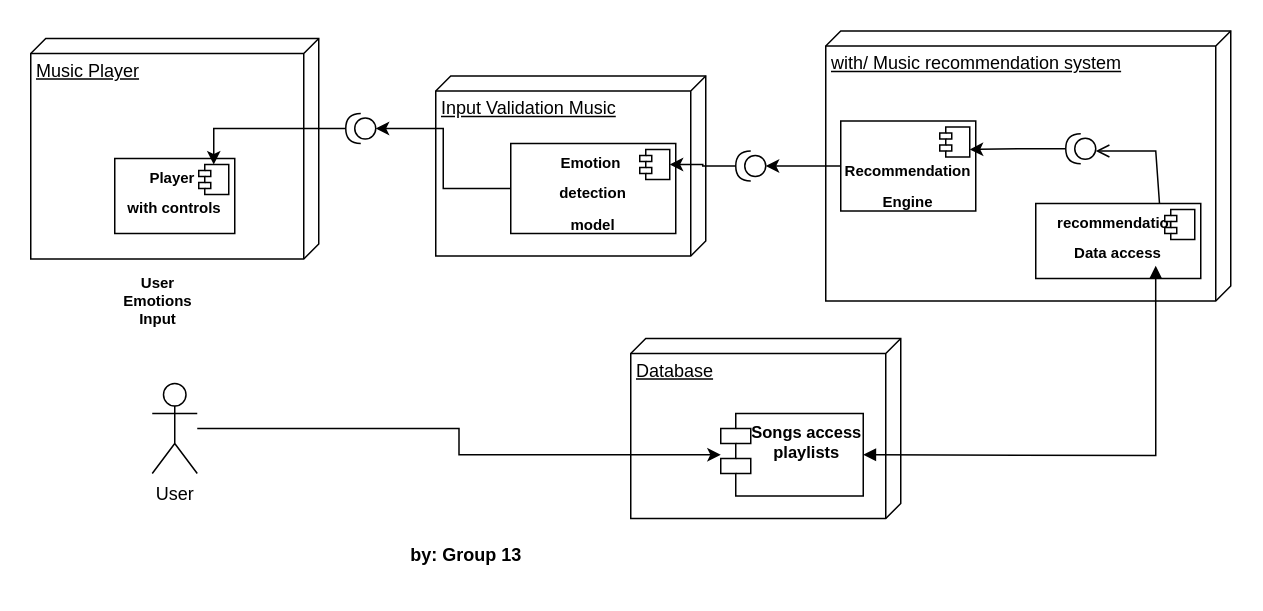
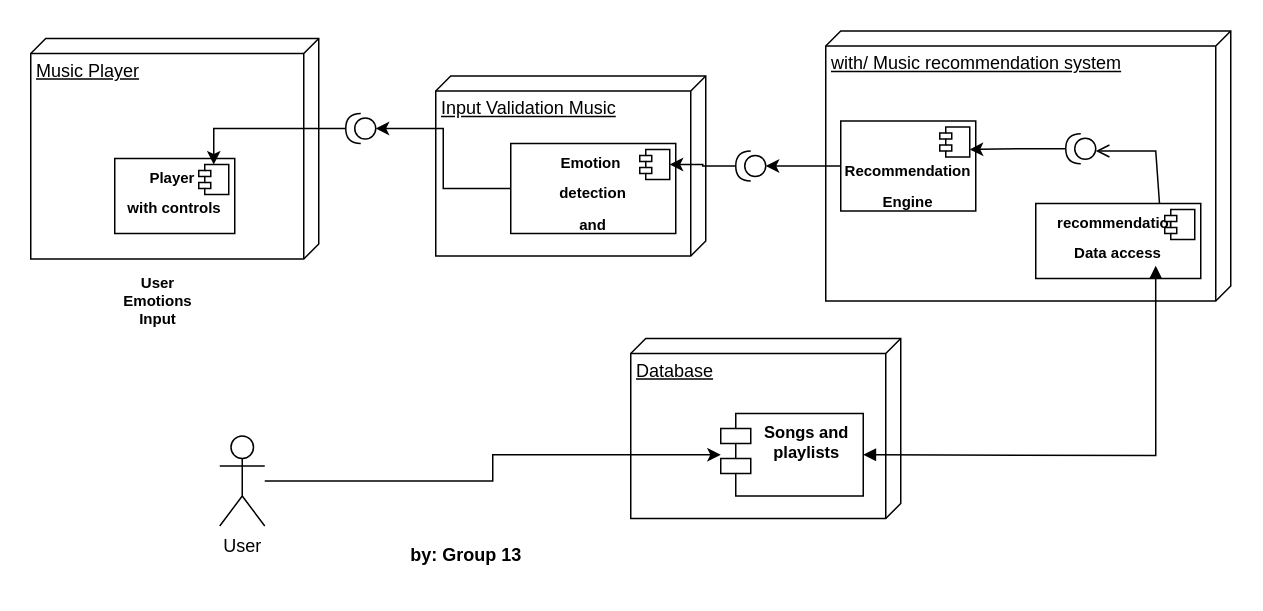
  <mxCell id="0" />
  <mxCell id="1" parent="0" />
  <mxCell id="2" value="Music Player" style="verticalAlign=top;align=left;spacingTop=8;spacingLeft=2;spacingRight=12;shape=cube;size=10;direction=south;fontStyle=4;html=1;" parent="1" vertex="1"><mxGeometry x="20" y="25" width="192" height="147" as="geometry" /></mxCell>
  <mxCell id="3" value="with/ Music recommendation system" style="verticalAlign=top;align=left;spacingTop=8;spacingLeft=2;spacingRight=12;shape=cube;size=10;direction=south;fontStyle=4;html=1;" parent="1" vertex="1"><mxGeometry x="550" y="20" width="270" height="180" as="geometry" /></mxCell>
  <mxCell id="4" value="Input Validation Music" style="verticalAlign=top;align=left;spacingTop=8;spacingLeft=2;spacingRight=12;shape=cube;size=10;direction=south;fontStyle=4;html=1;" parent="1" vertex="1"><mxGeometry x="290" y="50" width="180" height="120" as="geometry" /></mxCell>
  <mxCell id="5" value="&lt;span style=&quot;border-color: var(--border-color); text-align: center;&quot;&gt;&lt;font style=&quot;font-size: 12px;&quot;&gt;Database&lt;/font&gt;&lt;/span&gt;" style="verticalAlign=top;align=left;spacingTop=8;spacingLeft=2;spacingRight=12;shape=cube;size=10;direction=south;fontStyle=4;html=1;" parent="1" vertex="1"><mxGeometry x="420" y="225" width="180" height="120" as="geometry" /></mxCell>
  <mxCell id="6" value="" style="edgeStyle=orthogonalEdgeStyle;rounded=0;orthogonalLoop=1;jettySize=auto;html=1;fontSize=10;" parent="1" source="7" target="27" edge="1"><mxGeometry relative="1" as="geometry" /></mxCell>
  <mxCell id="7" value="&lt;p style=&quot;margin:0px;margin-top:6px;text-align:center;&quot;&gt;&lt;b&gt;&lt;br&gt;&lt;/b&gt;&lt;/p&gt;&lt;p style=&quot;margin:0px;margin-top:6px;text-align:center;&quot;&gt;&lt;font style=&quot;font-size: 10px;&quot;&gt;&lt;b&gt;Recommendation&lt;/b&gt;&lt;/font&gt;&lt;/p&gt;&lt;p style=&quot;margin:0px;margin-top:6px;text-align:center;&quot;&gt;&lt;font style=&quot;font-size: 10px;&quot;&gt;&lt;b&gt;Engine&lt;/b&gt;&lt;/font&gt;&lt;/p&gt;" style="align=left;overflow=fill;html=1;dropTarget=0;" parent="1" vertex="1"><mxGeometry x="560" y="80" width="90" height="60" as="geometry" /></mxCell>
  <mxCell id="8" value="" style="shape=component;jettyWidth=8;jettyHeight=4;" parent="7" vertex="1"><mxGeometry x="1" width="20" height="20" relative="1" as="geometry"><mxPoint x="-24" y="4" as="offset" /></mxGeometry></mxCell>
  <mxCell id="9" value="&lt;p style=&quot;margin:0px;margin-top:6px;text-align:center;&quot;&gt;&lt;span style=&quot;font-size: 10px;&quot;&gt;&lt;b&gt;recommendation&lt;/b&gt;&lt;/span&gt;&lt;/p&gt;&lt;p style=&quot;margin:0px;margin-top:6px;text-align:center;&quot;&gt;&lt;span style=&quot;font-size: 10px;&quot;&gt;&lt;b&gt;Data access&lt;/b&gt;&lt;/span&gt;&lt;/p&gt;" style="align=left;overflow=fill;html=1;dropTarget=0;" parent="1" vertex="1"><mxGeometry x="690" y="135" width="110" height="50" as="geometry" /></mxCell>
  <mxCell id="10" value="" style="shape=component;jettyWidth=8;jettyHeight=4;" parent="9" vertex="1"><mxGeometry x="1" width="20" height="20" relative="1" as="geometry"><mxPoint x="-24" y="4" as="offset" /></mxGeometry></mxCell>
  <mxCell id="11" value="&lt;p style=&quot;margin:0px;margin-top:6px;text-align:center;&quot;&gt;&lt;span style=&quot;font-size: 10px;&quot;&gt;&lt;b&gt;Player&amp;nbsp;&lt;/b&gt;&lt;/span&gt;&lt;/p&gt;&lt;p style=&quot;margin:0px;margin-top:6px;text-align:center;&quot;&gt;&lt;span style=&quot;font-size: 10px;&quot;&gt;&lt;b&gt;with controls&lt;/b&gt;&lt;/span&gt;&lt;/p&gt;" style="align=left;overflow=fill;html=1;dropTarget=0;" parent="1" vertex="1"><mxGeometry x="76" y="105" width="80" height="50" as="geometry" /></mxCell>
  <mxCell id="12" value="" style="shape=component;jettyWidth=8;jettyHeight=4;" parent="11" vertex="1"><mxGeometry x="1" width="20" height="20" relative="1" as="geometry"><mxPoint x="-24" y="4" as="offset" /></mxGeometry></mxCell>
  <mxCell id="13" value="" style="edgeStyle=orthogonalEdgeStyle;rounded=0;orthogonalLoop=1;jettySize=auto;html=1;fontSize=10;" parent="1" source="14" target="21" edge="1"><mxGeometry relative="1" as="geometry" /></mxCell>
- <mxCell id="14" value="&lt;p style=&quot;margin:0px;margin-top:6px;text-align:center;&quot;&gt;&lt;font style=&quot;font-size: 10px;&quot;&gt;&lt;b style=&quot;&quot;&gt;Emotion&amp;nbsp;&lt;/b&gt;&lt;/font&gt;&lt;/p&gt;&lt;p style=&quot;margin:0px;margin-top:6px;text-align:center;&quot;&gt;&lt;font style=&quot;font-size: 10px;&quot;&gt;&lt;b&gt;detection&lt;/b&gt;&lt;/font&gt;&lt;/p&gt;&lt;p style=&quot;margin:0px;margin-top:6px;text-align:center;&quot;&gt;&lt;font style=&quot;font-size: 10px;&quot;&gt;&lt;b&gt;model&lt;/b&gt;&lt;/font&gt;&lt;/p&gt;" style="align=left;overflow=fill;html=1;dropTarget=0;" parent="1" vertex="1"><mxGeometry x="340" y="95" width="110" height="60" as="geometry" /></mxCell>
+ <mxCell id="14" value="&lt;p style=&quot;margin:0px;margin-top:6px;text-align:center;&quot;&gt;&lt;font style=&quot;font-size: 10px;&quot;&gt;&lt;b style=&quot;&quot;&gt;Emotion&amp;nbsp;&lt;/b&gt;&lt;/font&gt;&lt;/p&gt;&lt;p style=&quot;margin:0px;margin-top:6px;text-align:center;&quot;&gt;&lt;font style=&quot;font-size: 10px;&quot;&gt;&lt;b&gt;detection&lt;/b&gt;&lt;/font&gt;&lt;/p&gt;&lt;p style=&quot;margin:0px;margin-top:6px;text-align:center;&quot;&gt;&lt;font style=&quot;font-size: 10px;&quot;&gt;&lt;b&gt;and&lt;/b&gt;&lt;/font&gt;&lt;/p&gt;" style="align=left;overflow=fill;html=1;dropTarget=0;" parent="1" vertex="1"><mxGeometry x="340" y="95" width="110" height="60" as="geometry" /></mxCell>
  <mxCell id="15" value="" style="shape=component;jettyWidth=8;jettyHeight=4;" parent="14" vertex="1"><mxGeometry x="1" width="20" height="20" relative="1" as="geometry"><mxPoint x="-24" y="4" as="offset" /></mxGeometry></mxCell>
  <mxCell id="16" style="edgeStyle=orthogonalEdgeStyle;rounded=0;orthogonalLoop=1;jettySize=auto;html=1;entryX=1;entryY=0.75;entryDx=0;entryDy=0;" parent="1" source="17" target="8" edge="1"><mxGeometry relative="1" as="geometry" /></mxCell>
  <mxCell id="17" value="" style="shape=providedRequiredInterface;html=1;verticalLabelPosition=bottom;sketch=0;strokeWidth=1;rotation=-180;" parent="1" vertex="1"><mxGeometry x="710" y="88.5" width="20" height="20" as="geometry" /></mxCell>
- <mxCell id="18" value="Songs access &#10;playlists" style="shape=module;align=left;spacingLeft=20;align=center;verticalAlign=top;strokeWidth=1;fontSize=11;fontStyle=1" parent="1" vertex="1"><mxGeometry x="480" y="275" width="95" height="55" as="geometry" /></mxCell>
+ <mxCell id="18" value="Songs and &#10;playlists" style="shape=module;align=left;spacingLeft=20;align=center;verticalAlign=top;strokeWidth=1;fontSize=11;fontStyle=1" parent="1" vertex="1"><mxGeometry x="480" y="275" width="95" height="55" as="geometry" /></mxCell>
  <mxCell id="19" value="" style="endArrow=block;startArrow=block;endFill=1;startFill=1;html=1;rounded=0;strokeWidth=1;entryX=1;entryY=0.5;entryDx=0;entryDy=0;exitX=0.727;exitY=0.83;exitDx=0;exitDy=0;exitPerimeter=0;" parent="1" edge="1" target="18" source="9"><mxGeometry width="160" relative="1" as="geometry"><mxPoint x="767.5" y="125" as="sourcePoint" /><mxPoint x="770" y="305" as="targetPoint" /><Array as="points"><mxPoint x="770" y="303" /></Array></mxGeometry></mxCell>
  <mxCell id="20" value="" style="edgeStyle=orthogonalEdgeStyle;rounded=0;orthogonalLoop=1;jettySize=auto;html=1;strokeWidth=1;" parent="1" source="21" target="12" edge="1"><mxGeometry relative="1" as="geometry" /></mxCell>
  <mxCell id="21" value="" style="shape=providedRequiredInterface;html=1;verticalLabelPosition=bottom;sketch=0;strokeWidth=1;rotation=-180;" parent="1" vertex="1"><mxGeometry x="230" y="75" width="20" height="20" as="geometry" /></mxCell>
  <mxCell id="22" style="edgeStyle=orthogonalEdgeStyle;rounded=0;orthogonalLoop=1;jettySize=auto;html=1;" parent="1" source="23" target="18" edge="1"><mxGeometry relative="1" as="geometry" /></mxCell>
- <mxCell id="23" value="User" style="shape=umlActor;verticalLabelPosition=bottom;verticalAlign=top;html=1;strokeWidth=1;" parent="1" vertex="1"><mxGeometry x="101" y="255" width="30" height="60" as="geometry" /></mxCell>
+ <mxCell id="23" value="User" style="shape=umlActor;verticalLabelPosition=bottom;verticalAlign=top;html=1;strokeWidth=1;" parent="1" vertex="1"><mxGeometry x="146" y="290" width="30" height="60" as="geometry" /></mxCell>
  <mxCell id="24" value="" style="endArrow=open;endFill=1;endSize=7;html=1;rounded=0;strokeWidth=1;exitX=0.75;exitY=0;exitDx=0;exitDy=0;" parent="1" edge="1" source="9"><mxGeometry width="160" relative="1" as="geometry"><mxPoint x="770" y="130" as="sourcePoint" /><mxPoint x="730" y="100" as="targetPoint" /><Array as="points"><mxPoint x="770" y="100" /></Array></mxGeometry></mxCell>
  <mxCell id="25" value="&lt;b&gt;User Emotions Input&lt;/b&gt;" style="text;strokeColor=none;align=center;fillColor=none;html=1;verticalAlign=middle;whiteSpace=wrap;rounded=0;fontSize=10;" parent="1" vertex="1"><mxGeometry x="75" y="185" width="60" height="30" as="geometry" /></mxCell>
  <mxCell id="26" value="" style="edgeStyle=orthogonalEdgeStyle;rounded=0;orthogonalLoop=1;jettySize=auto;html=1;fontSize=10;" parent="1" source="27" target="15" edge="1"><mxGeometry relative="1" as="geometry" /></mxCell>
  <mxCell id="27" value="" style="shape=providedRequiredInterface;html=1;verticalLabelPosition=bottom;sketch=0;strokeWidth=1;rotation=-180;" parent="1" vertex="1"><mxGeometry x="490" y="100" width="20" height="20" as="geometry" /></mxCell>
  <mxCell id="28" value="&lt;b&gt;by: Group 13&lt;/b&gt;" style="text;html=1;align=center;verticalAlign=middle;resizable=0;points=[];autosize=1;strokeColor=none;fillColor=none;" parent="1" vertex="1"><mxGeometry x="260" y="355" width="100" height="30" as="geometry" /></mxCell>
